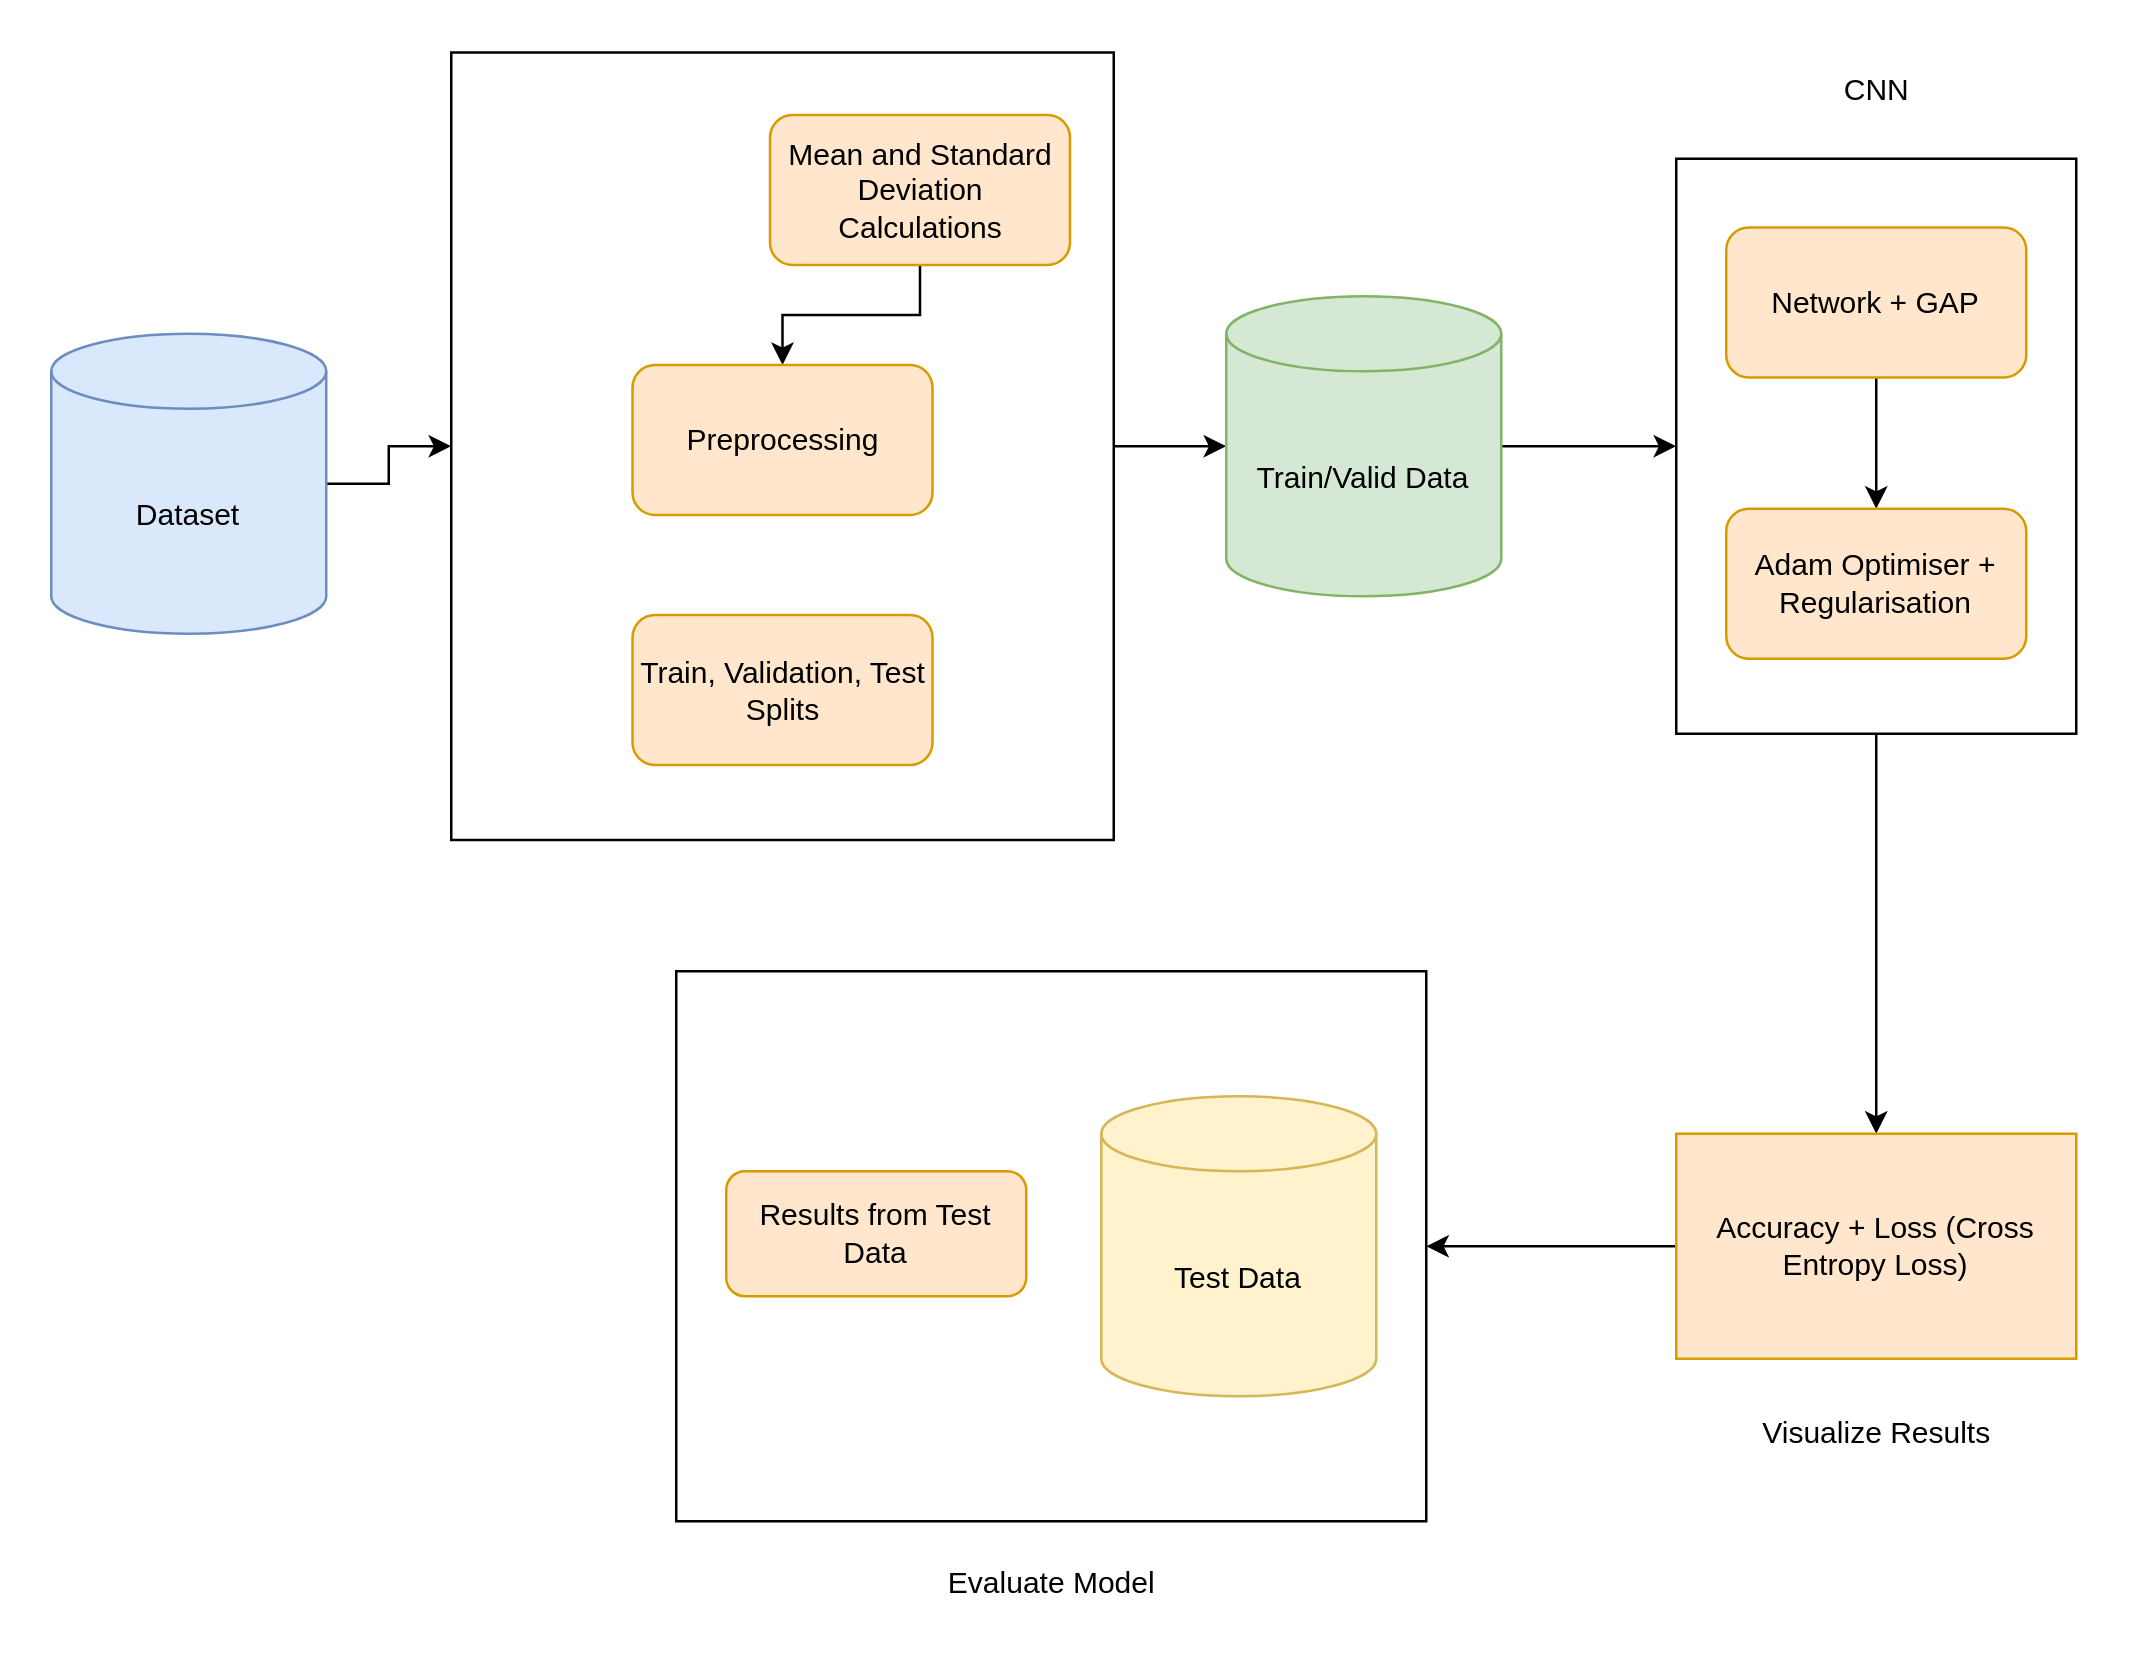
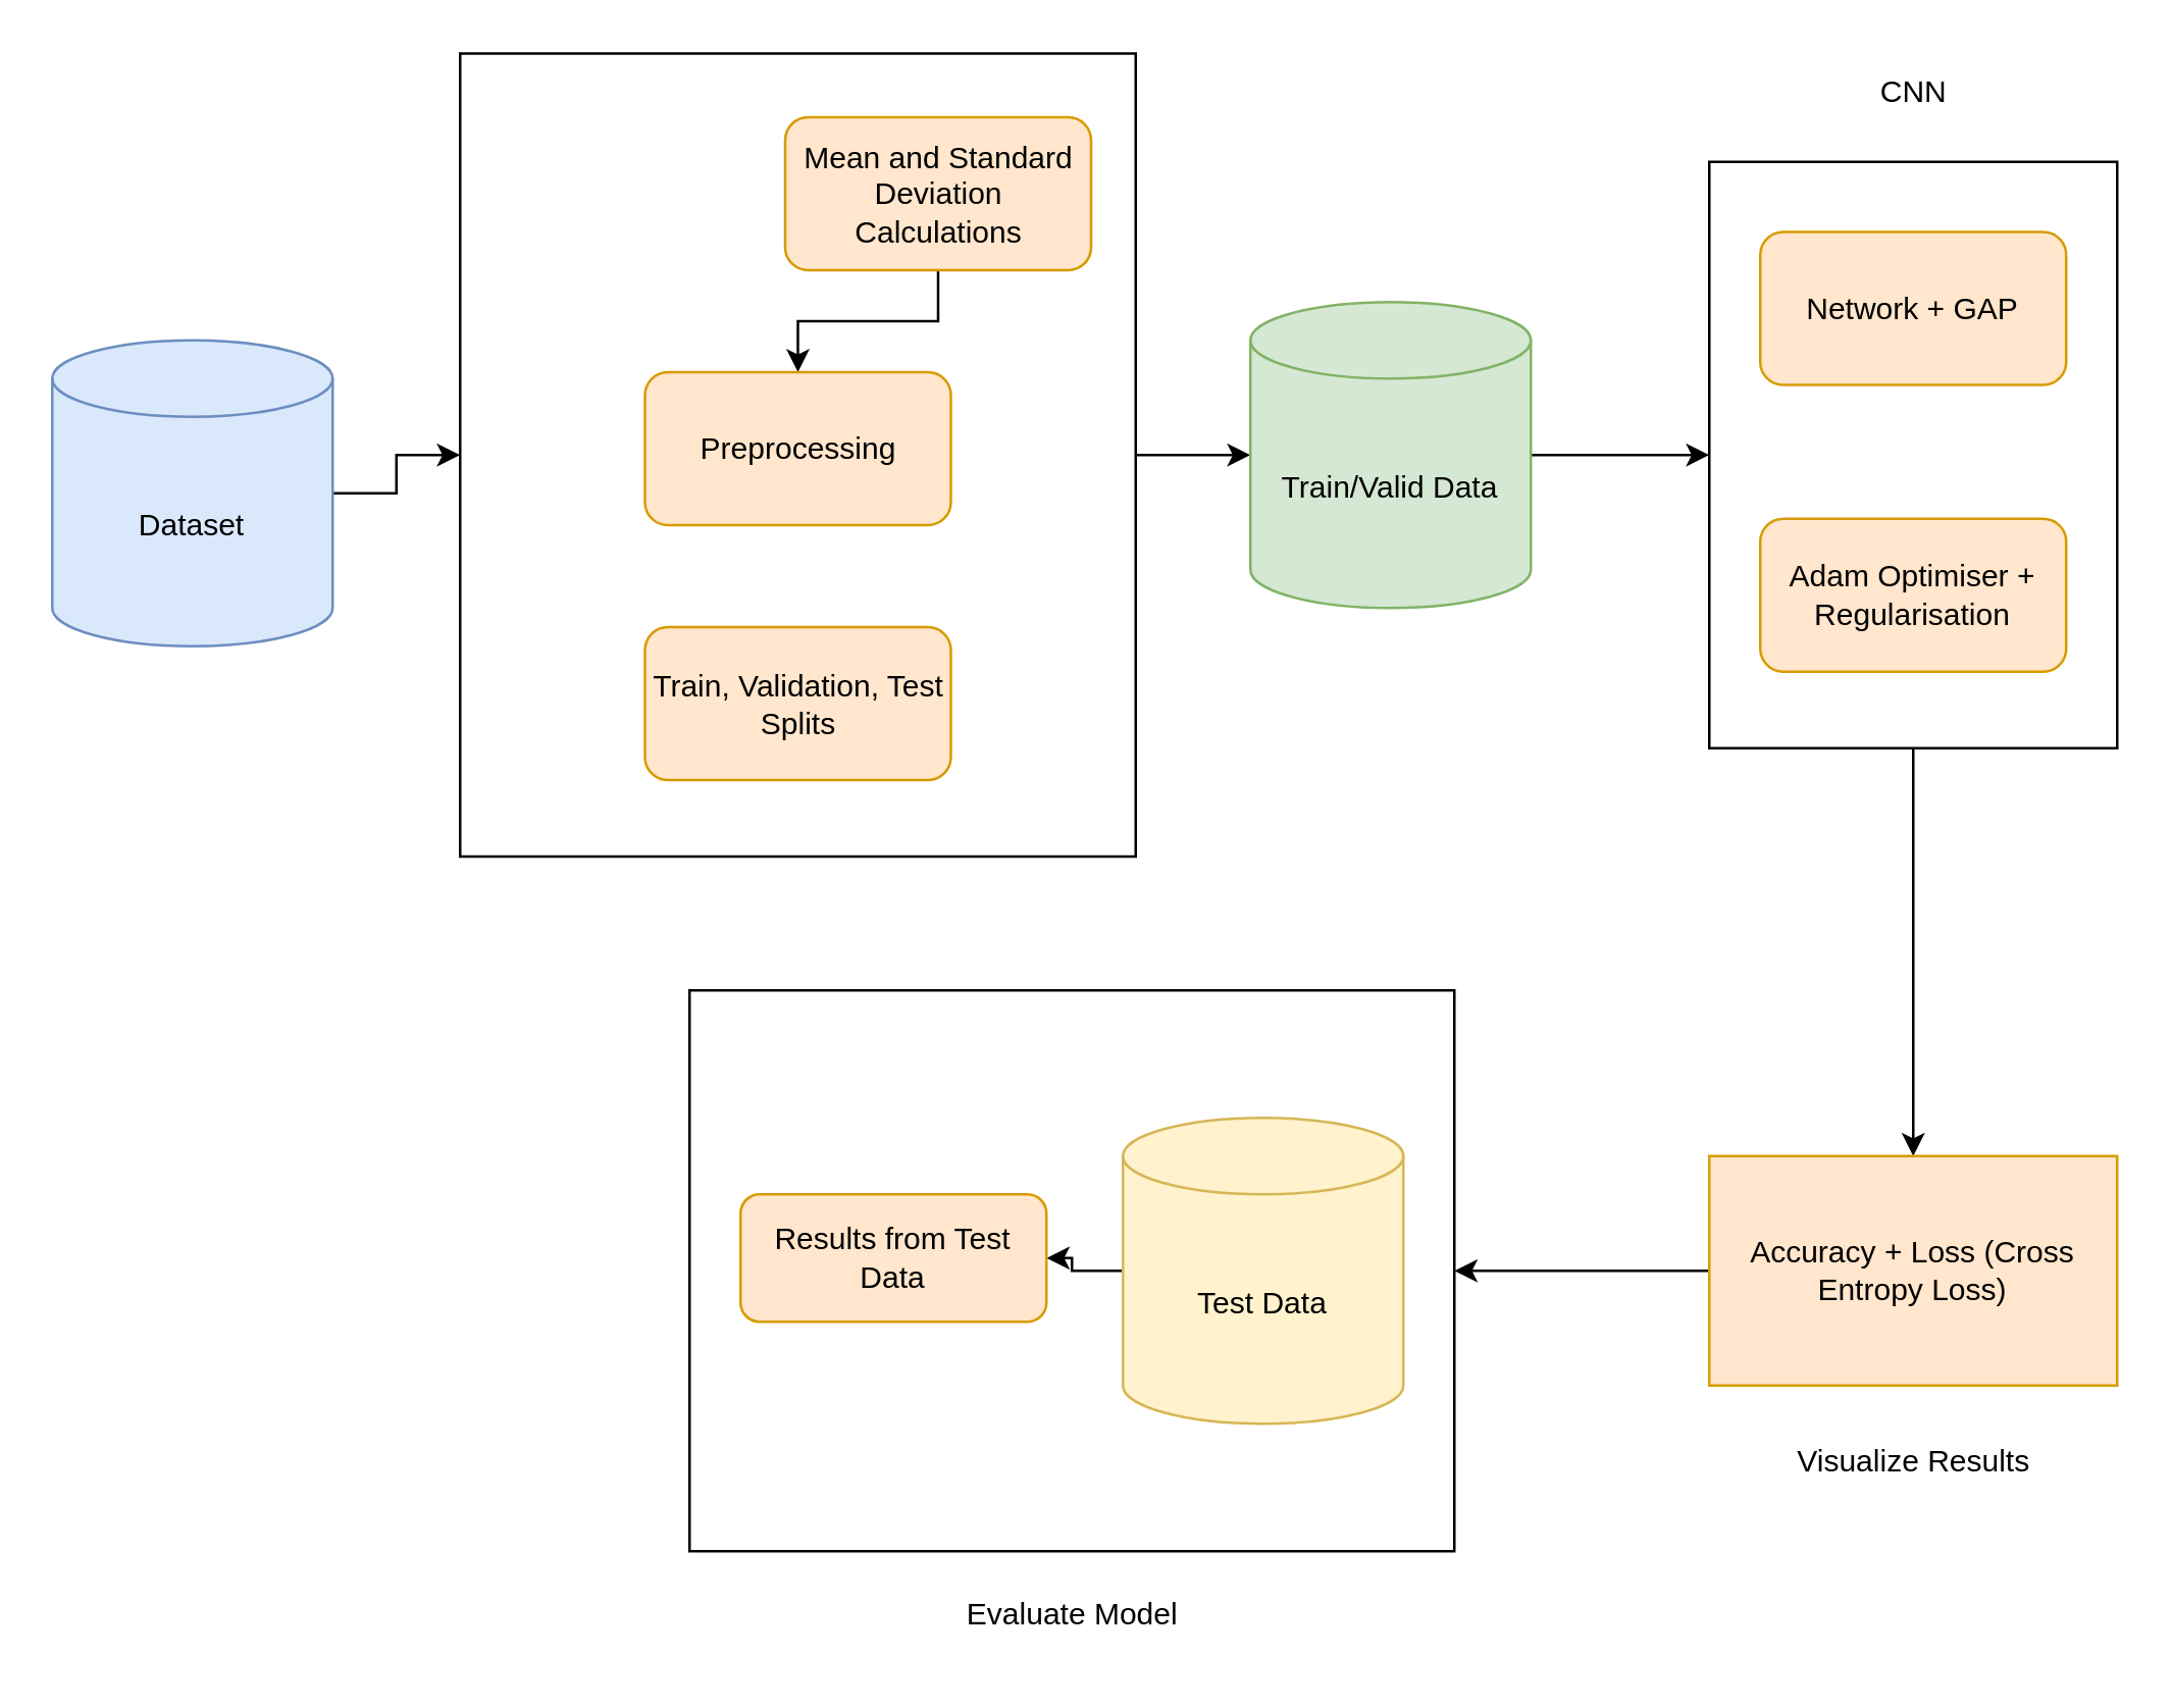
  <mxCell id="0" />
  <mxCell id="1" parent="0" />
  <mxCell id="2" value="" style="edgeStyle=orthogonalEdgeStyle;rounded=0;orthogonalLoop=1;jettySize=auto;html=1;" edge="1" parent="1" source="3" target="5"><mxGeometry relative="1" as="geometry" /></mxCell>
  <mxCell id="3" value="Dataset" style="shape=cylinder3;whiteSpace=wrap;html=1;boundedLbl=1;backgroundOutline=1;size=15;fillColor=#dae8fc;strokeColor=#6c8ebf;" vertex="1" parent="1"><mxGeometry x="20" y="133" width="110" height="120" as="geometry" /></mxCell>
  <mxCell id="4" value="" style="edgeStyle=orthogonalEdgeStyle;rounded=0;orthogonalLoop=1;jettySize=auto;html=1;" edge="1" parent="1" source="5" target="11"><mxGeometry relative="1" as="geometry" /></mxCell>
  <mxCell id="5" value="" style="whiteSpace=wrap;html=1;" vertex="1" parent="1"><mxGeometry x="180" y="20.5" width="265" height="315" as="geometry" /></mxCell>
  <mxCell id="6" value="" style="edgeStyle=orthogonalEdgeStyle;rounded=0;orthogonalLoop=1;jettySize=auto;html=1;" edge="1" parent="1" source="7" target="8"><mxGeometry relative="1" as="geometry" /></mxCell>
  <mxCell id="7" value="Mean and Standard Deviation Calculations" style="rounded=1;whiteSpace=wrap;html=1;fillColor=#ffe6cc;strokeColor=#d79b00;" vertex="1" parent="1"><mxGeometry x="307.5" y="45.5" width="120" height="60" as="geometry" /></mxCell>
  <mxCell id="8" value="Preprocessing" style="rounded=1;whiteSpace=wrap;html=1;fillColor=#ffe6cc;strokeColor=#d79b00;" vertex="1" parent="1"><mxGeometry x="252.5" y="145.5" width="120" height="60" as="geometry" /></mxCell>
  <mxCell id="9" value="Train, Validation, Test Splits" style="rounded=1;whiteSpace=wrap;html=1;fillColor=#ffe6cc;strokeColor=#d79b00;" vertex="1" parent="1"><mxGeometry x="252.5" y="245.5" width="120" height="60" as="geometry" /></mxCell>
  <mxCell id="10" value="" style="edgeStyle=orthogonalEdgeStyle;rounded=0;orthogonalLoop=1;jettySize=auto;html=1;" edge="1" parent="1" source="11" target="13"><mxGeometry relative="1" as="geometry" /></mxCell>
  <mxCell id="11" value="Train/Valid Data" style="shape=cylinder3;whiteSpace=wrap;html=1;boundedLbl=1;backgroundOutline=1;size=15;fillColor=#d5e8d4;strokeColor=#82b366;" vertex="1" parent="1"><mxGeometry x="490" y="118" width="110" height="120" as="geometry" /></mxCell>
  <mxCell id="12" value="" style="edgeStyle=orthogonalEdgeStyle;rounded=0;orthogonalLoop=1;jettySize=auto;html=1;" edge="1" parent="1" source="13" target="19"><mxGeometry relative="1" as="geometry" /></mxCell>
  <mxCell id="13" value="" style="whiteSpace=wrap;html=1;" vertex="1" parent="1"><mxGeometry x="670" y="63" width="160" height="230" as="geometry" /></mxCell>
- <mxCell id="14" value="" style="edgeStyle=orthogonalEdgeStyle;rounded=0;orthogonalLoop=1;jettySize=auto;html=1;" edge="1" parent="1" source="15" target="16"><mxGeometry relative="1" as="geometry" /></mxCell>
  <mxCell id="15" value="Network + GAP" style="rounded=1;whiteSpace=wrap;html=1;fillColor=#ffe6cc;strokeColor=#d79b00;" vertex="1" parent="1"><mxGeometry x="690" y="90.5" width="120" height="60" as="geometry" /></mxCell>
  <mxCell id="16" value="Adam Optimiser + Regularisation" style="rounded=1;whiteSpace=wrap;html=1;fillColor=#ffe6cc;strokeColor=#d79b00;" vertex="1" parent="1"><mxGeometry x="690" y="203" width="120" height="60" as="geometry" /></mxCell>
  <mxCell id="17" value="CNN" style="text;html=1;align=center;verticalAlign=middle;resizable=0;points=[];autosize=1;strokeColor=none;fillColor=none;" vertex="1" parent="1"><mxGeometry x="725" y="20.5" width="50" height="30" as="geometry" /></mxCell>
  <mxCell id="18" value="" style="edgeStyle=orthogonalEdgeStyle;rounded=0;orthogonalLoop=1;jettySize=auto;html=1;" edge="1" parent="1" source="19" target="21"><mxGeometry relative="1" as="geometry" /></mxCell>
  <mxCell id="19" value="Accuracy + Loss (Cross Entropy Loss)" style="whiteSpace=wrap;html=1;fillColor=#ffe6cc;strokeColor=#d79b00;" vertex="1" parent="1"><mxGeometry x="670" y="453" width="160" height="90" as="geometry" /></mxCell>
  <mxCell id="20" value="Visualize Results" style="text;html=1;align=center;verticalAlign=middle;resizable=0;points=[];autosize=1;strokeColor=none;fillColor=none;" vertex="1" parent="1"><mxGeometry x="695" y="558" width="110" height="30" as="geometry" /></mxCell>
  <mxCell id="21" value="" style="whiteSpace=wrap;html=1;" vertex="1" parent="1"><mxGeometry x="270" y="388" width="300" height="220" as="geometry" /></mxCell>
+ <mxCell id="22" value="" style="edgeStyle=orthogonalEdgeStyle;rounded=0;orthogonalLoop=1;jettySize=auto;html=1;" edge="1" parent="1" source="23" target="24"><mxGeometry relative="1" as="geometry" /></mxCell>
  <mxCell id="23" value="Test Data" style="shape=cylinder3;whiteSpace=wrap;html=1;boundedLbl=1;backgroundOutline=1;size=15;fillColor=#fff2cc;strokeColor=#d6b656;" vertex="1" parent="1"><mxGeometry x="440" y="438" width="110" height="120" as="geometry" /></mxCell>
  <mxCell id="24" value="Results from Test Data" style="rounded=1;whiteSpace=wrap;html=1;fillColor=#ffe6cc;strokeColor=#d79b00;" vertex="1" parent="1"><mxGeometry x="290" y="468" width="120" height="50" as="geometry" /></mxCell>
  <mxCell id="25" value="Evaluate Model" style="text;html=1;align=center;verticalAlign=middle;resizable=0;points=[];autosize=1;strokeColor=none;fillColor=none;" vertex="1" parent="1"><mxGeometry x="365" y="618" width="110" height="30" as="geometry" /></mxCell>
